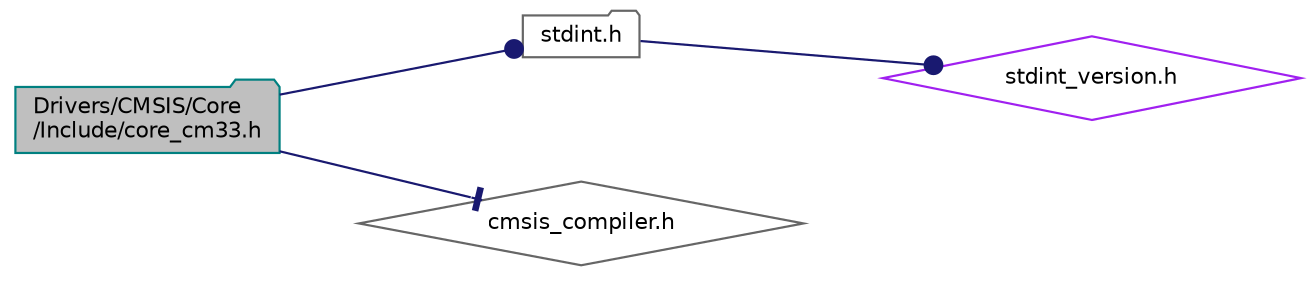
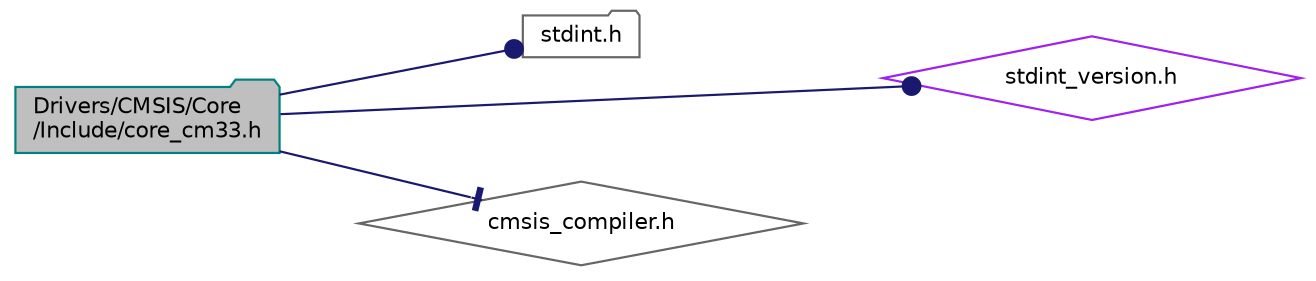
  digraph {
    rankdir=LR
    node [color=gray40 fillcolor=white fontname=Helvetica fontsize=10 shape=folder style=filled]
    edge [arrowhead=dot color=midnightblue fontname=Helvetica fontsize=10 labelfontname=Helvetica labelfontsize=10 style=solid]
    n1 [color=teal fillcolor=grey75 fontcolor=black height=0.2 label="Drivers/CMSIS/Core\l/Include/core_cm33.h" width=0.4]
    n2 [height=0.2 label="stdint.h" width=0.4]
    n3 [color=purple height=0.2 label="stdint_version.h" shape=diamond width=0.4]
    n4 [height=0.2 label="cmsis_compiler.h" shape=diamond width=0.4]
    n1 -> n2
-   n2 -> n3
+   n1 -> n3
    n1 -> n4 [arrowhead=tee]
  }
